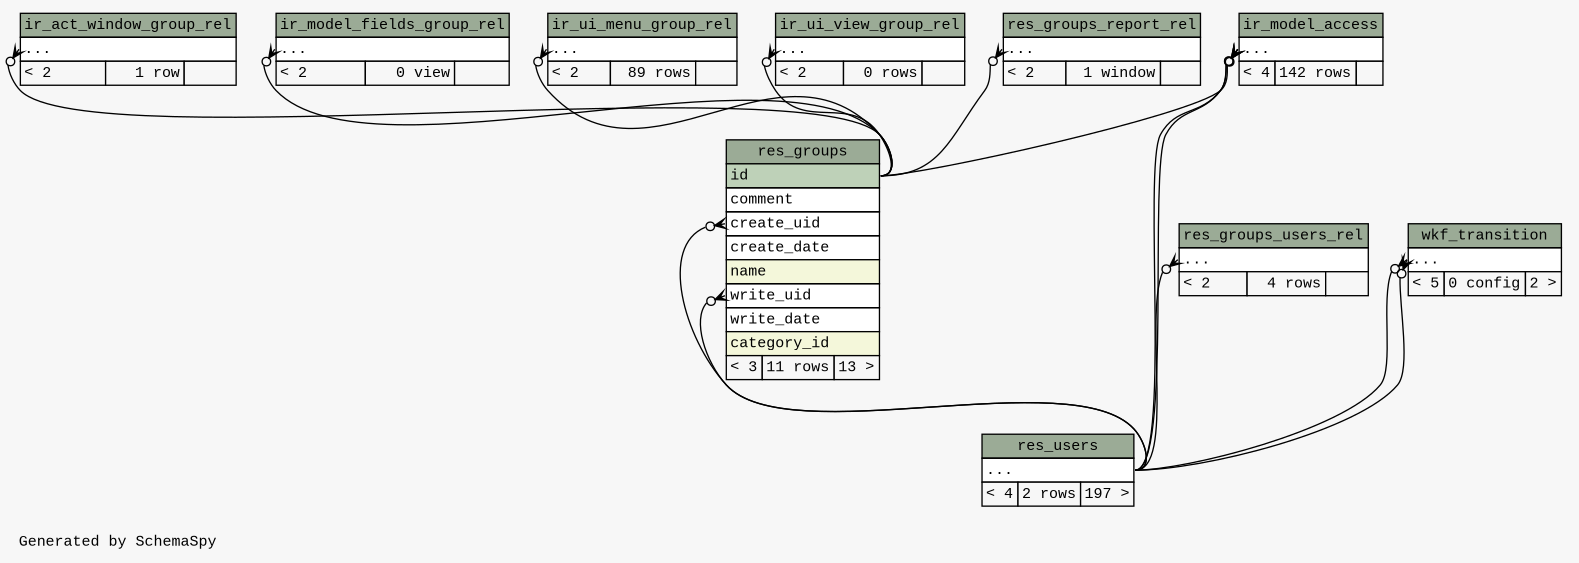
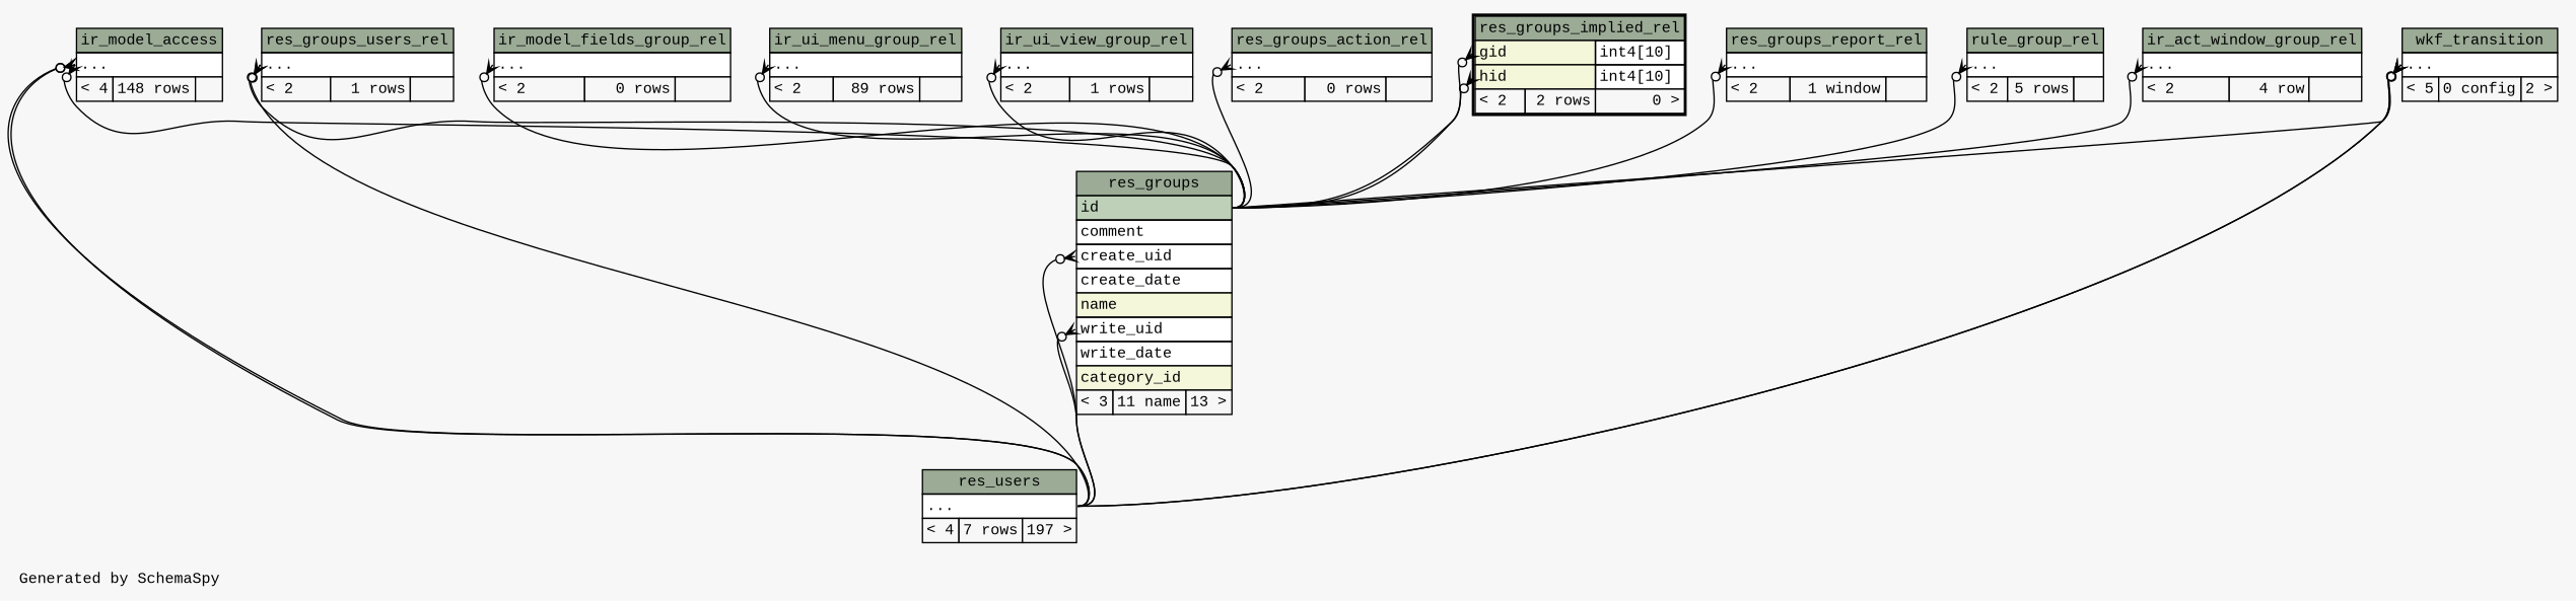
  digraph {
    bgcolor="#f7f7f7"
    fontname="Liberation Mono"
    fontsize=11
    label="\nGenerated by SchemaSpy"
    labeljust=l
    nodesep=0.18
    rankdir=TB
    ranksep=0.46
    node [fontname="Liberation Mono" fontsize=11 shape=plaintext]
    edge [arrowhead=none arrowsize=0.8 arrowtail=crowodot dir=back fontname="Liberation Mono" headport="id:e" tailport="elipses:w"]
-   n1 [label=<     <TABLE BORDER="0" CELLBORDER="1" CELLSPACING="0" BGCOLOR="#ffffff">       <TR><TD COLSPAN="3" BGCOLOR="#9bab96" ALIGN="CENTER">ir_act_window_group_rel</TD></TR>       <TR><TD PORT="elipses" COLSPAN="3" ALIGN="LEFT">...</TD></TR>       <TR><TD ALIGN="LEFT" BGCOLOR="#f7f7f7">&lt; 2</TD><TD ALIGN="RIGHT" BGCOLOR="#f7f7f7">1 row</TD><TD ALIGN="RIGHT" BGCOLOR="#f7f7f7">  </TD></TR>     </TABLE>>]
-   n2 [label=<     <TABLE BORDER="0" CELLBORDER="1" CELLSPACING="0" BGCOLOR="#ffffff">       <TR><TD COLSPAN="3" BGCOLOR="#9bab96" ALIGN="CENTER">res_groups</TD></TR>       <TR><TD PORT="id" COLSPAN="3" BGCOLOR="#bed1b8" ALIGN="LEFT">id</TD></TR>       <TR><TD PORT="comment" COLSPAN="3" ALIGN="LEFT">comment</TD></TR>       <TR><TD PORT="create_uid" COLSPAN="3" ALIGN="LEFT">create_uid</TD></TR>       <TR><TD PORT="create_date" COLSPAN="3" ALIGN="LEFT">create_date</TD></TR>       <TR><TD PORT="name" COLSPAN="3" BGCOLOR="#f4f7da" ALIGN="LEFT">name</TD></TR>       <TR><TD PORT="write_uid" COLSPAN="3" ALIGN="LEFT">write_uid</TD></TR>       <TR><TD PORT="write_date" COLSPAN="3" ALIGN="LEFT">write_date</TD></TR>       <TR><TD PORT="category_id" COLSPAN="3" BGCOLOR="#f4f7da" ALIGN="LEFT">category_id</TD></TR>       <TR><TD ALIGN="LEFT" BGCOLOR="#f7f7f7">&lt; 3</TD><TD ALIGN="RIGHT" BGCOLOR="#f7f7f7">11 rows</TD><TD ALIGN="RIGHT" BGCOLOR="#f7f7f7">13 &gt;</TD></TR>     </TABLE>>]
-   n3 [label=<     <TABLE BORDER="0" CELLBORDER="1" CELLSPACING="0" BGCOLOR="#ffffff">       <TR><TD COLSPAN="3" BGCOLOR="#9bab96" ALIGN="CENTER">res_users</TD></TR>       <TR><TD PORT="elipses" COLSPAN="3" ALIGN="LEFT">...</TD></TR>       <TR><TD ALIGN="LEFT" BGCOLOR="#f7f7f7">&lt; 4</TD><TD ALIGN="RIGHT" BGCOLOR="#f7f7f7">2 rows</TD><TD ALIGN="RIGHT" BGCOLOR="#f7f7f7">197 &gt;</TD></TR>     </TABLE>>]
-   n4 [label=<     <TABLE BORDER="0" CELLBORDER="1" CELLSPACING="0" BGCOLOR="#ffffff">       <TR><TD COLSPAN="3" BGCOLOR="#9bab96" ALIGN="CENTER">ir_model_access</TD></TR>       <TR><TD PORT="elipses" COLSPAN="3" ALIGN="LEFT">...</TD></TR>       <TR><TD ALIGN="LEFT" BGCOLOR="#f7f7f7">&lt; 4</TD><TD ALIGN="RIGHT" BGCOLOR="#f7f7f7">142 rows</TD><TD ALIGN="RIGHT" BGCOLOR="#f7f7f7">  </TD></TR>     </TABLE>>]
-   n5 [label=<     <TABLE BORDER="0" CELLBORDER="1" CELLSPACING="0" BGCOLOR="#ffffff">       <TR><TD COLSPAN="3" BGCOLOR="#9bab96" ALIGN="CENTER">ir_model_fields_group_rel</TD></TR>       <TR><TD PORT="elipses" COLSPAN="3" ALIGN="LEFT">...</TD></TR>       <TR><TD ALIGN="LEFT" BGCOLOR="#f7f7f7">&lt; 2</TD><TD ALIGN="RIGHT" BGCOLOR="#f7f7f7">0 view</TD><TD ALIGN="RIGHT" BGCOLOR="#f7f7f7">  </TD></TR>     </TABLE>>]
+   n1 [label=<     <TABLE BORDER="0" CELLBORDER="1" CELLSPACING="0" BGCOLOR="#ffffff">       <TR><TD COLSPAN="3" BGCOLOR="#9bab96" ALIGN="CENTER">ir_act_window_group_rel</TD></TR>       <TR><TD PORT="elipses" COLSPAN="3" ALIGN="LEFT">...</TD></TR>       <TR><TD ALIGN="LEFT" BGCOLOR="#f7f7f7">&lt; 2</TD><TD ALIGN="RIGHT" BGCOLOR="#f7f7f7">4 row</TD><TD ALIGN="RIGHT" BGCOLOR="#f7f7f7">  </TD></TR>     </TABLE>>]
+   n2 [label=<     <TABLE BORDER="0" CELLBORDER="1" CELLSPACING="0" BGCOLOR="#ffffff">       <TR><TD COLSPAN="3" BGCOLOR="#9bab96" ALIGN="CENTER">res_groups</TD></TR>       <TR><TD PORT="id" COLSPAN="3" BGCOLOR="#bed1b8" ALIGN="LEFT">id</TD></TR>       <TR><TD PORT="comment" COLSPAN="3" ALIGN="LEFT">comment</TD></TR>       <TR><TD PORT="create_uid" COLSPAN="3" ALIGN="LEFT">create_uid</TD></TR>       <TR><TD PORT="create_date" COLSPAN="3" ALIGN="LEFT">create_date</TD></TR>       <TR><TD PORT="name" COLSPAN="3" BGCOLOR="#f4f7da" ALIGN="LEFT">name</TD></TR>       <TR><TD PORT="write_uid" COLSPAN="3" ALIGN="LEFT">write_uid</TD></TR>       <TR><TD PORT="write_date" COLSPAN="3" ALIGN="LEFT">write_date</TD></TR>       <TR><TD PORT="category_id" COLSPAN="3" BGCOLOR="#f4f7da" ALIGN="LEFT">category_id</TD></TR>       <TR><TD ALIGN="LEFT" BGCOLOR="#f7f7f7">&lt; 3</TD><TD ALIGN="RIGHT" BGCOLOR="#f7f7f7">11 name</TD><TD ALIGN="RIGHT" BGCOLOR="#f7f7f7">13 &gt;</TD></TR>     </TABLE>>]
+   n3 [label=<     <TABLE BORDER="0" CELLBORDER="1" CELLSPACING="0" BGCOLOR="#ffffff">       <TR><TD COLSPAN="3" BGCOLOR="#9bab96" ALIGN="CENTER">res_users</TD></TR>       <TR><TD PORT="elipses" COLSPAN="3" ALIGN="LEFT">...</TD></TR>       <TR><TD ALIGN="LEFT" BGCOLOR="#f7f7f7">&lt; 4</TD><TD ALIGN="RIGHT" BGCOLOR="#f7f7f7">7 rows</TD><TD ALIGN="RIGHT" BGCOLOR="#f7f7f7">197 &gt;</TD></TR>     </TABLE>>]
+   n4 [label=<     <TABLE BORDER="0" CELLBORDER="1" CELLSPACING="0" BGCOLOR="#ffffff">       <TR><TD COLSPAN="3" BGCOLOR="#9bab96" ALIGN="CENTER">ir_model_access</TD></TR>       <TR><TD PORT="elipses" COLSPAN="3" ALIGN="LEFT">...</TD></TR>       <TR><TD ALIGN="LEFT" BGCOLOR="#f7f7f7">&lt; 4</TD><TD ALIGN="RIGHT" BGCOLOR="#f7f7f7">148 rows</TD><TD ALIGN="RIGHT" BGCOLOR="#f7f7f7">  </TD></TR>     </TABLE>>]
+   n5 [label=<     <TABLE BORDER="0" CELLBORDER="1" CELLSPACING="0" BGCOLOR="#ffffff">       <TR><TD COLSPAN="3" BGCOLOR="#9bab96" ALIGN="CENTER">ir_model_fields_group_rel</TD></TR>       <TR><TD PORT="elipses" COLSPAN="3" ALIGN="LEFT">...</TD></TR>       <TR><TD ALIGN="LEFT" BGCOLOR="#f7f7f7">&lt; 2</TD><TD ALIGN="RIGHT" BGCOLOR="#f7f7f7">0 rows</TD><TD ALIGN="RIGHT" BGCOLOR="#f7f7f7">  </TD></TR>     </TABLE>>]
    n6 [label=<     <TABLE BORDER="0" CELLBORDER="1" CELLSPACING="0" BGCOLOR="#ffffff">       <TR><TD COLSPAN="3" BGCOLOR="#9bab96" ALIGN="CENTER">ir_ui_menu_group_rel</TD></TR>       <TR><TD PORT="elipses" COLSPAN="3" ALIGN="LEFT">...</TD></TR>       <TR><TD ALIGN="LEFT" BGCOLOR="#f7f7f7">&lt; 2</TD><TD ALIGN="RIGHT" BGCOLOR="#f7f7f7">89 rows</TD><TD ALIGN="RIGHT" BGCOLOR="#f7f7f7">  </TD></TR>     </TABLE>>]
-   n7 [label=<     <TABLE BORDER="0" CELLBORDER="1" CELLSPACING="0" BGCOLOR="#ffffff">       <TR><TD COLSPAN="3" BGCOLOR="#9bab96" ALIGN="CENTER">ir_ui_view_group_rel</TD></TR>       <TR><TD PORT="elipses" COLSPAN="3" ALIGN="LEFT">...</TD></TR>       <TR><TD ALIGN="LEFT" BGCOLOR="#f7f7f7">&lt; 2</TD><TD ALIGN="RIGHT" BGCOLOR="#f7f7f7">0 rows</TD><TD ALIGN="RIGHT" BGCOLOR="#f7f7f7">  </TD></TR>     </TABLE>>]
+   n7 [label=<     <TABLE BORDER="0" CELLBORDER="1" CELLSPACING="0" BGCOLOR="#ffffff">       <TR><TD COLSPAN="3" BGCOLOR="#9bab96" ALIGN="CENTER">ir_ui_view_group_rel</TD></TR>       <TR><TD PORT="elipses" COLSPAN="3" ALIGN="LEFT">...</TD></TR>       <TR><TD ALIGN="LEFT" BGCOLOR="#f7f7f7">&lt; 2</TD><TD ALIGN="RIGHT" BGCOLOR="#f7f7f7">1 rows</TD><TD ALIGN="RIGHT" BGCOLOR="#f7f7f7">  </TD></TR>     </TABLE>>]
+   n8 [label=<     <TABLE BORDER="0" CELLBORDER="1" CELLSPACING="0" BGCOLOR="#ffffff">       <TR><TD COLSPAN="3" BGCOLOR="#9bab96" ALIGN="CENTER">res_groups_action_rel</TD></TR>       <TR><TD PORT="elipses" COLSPAN="3" ALIGN="LEFT">...</TD></TR>       <TR><TD ALIGN="LEFT" BGCOLOR="#f7f7f7">&lt; 2</TD><TD ALIGN="RIGHT" BGCOLOR="#f7f7f7">0 rows</TD><TD ALIGN="RIGHT" BGCOLOR="#f7f7f7">  </TD></TR>     </TABLE>>]
+   n9 [label=<     <TABLE BORDER="2" CELLBORDER="1" CELLSPACING="0" BGCOLOR="#ffffff">       <TR><TD COLSPAN="3" BGCOLOR="#9bab96" ALIGN="CENTER">res_groups_implied_rel</TD></TR>       <TR><TD PORT="gid" COLSPAN="2" BGCOLOR="#f4f7da" ALIGN="LEFT">gid</TD><TD PORT="gid.type" ALIGN="LEFT">int4[10]</TD></TR>       <TR><TD PORT="hid" COLSPAN="2" BGCOLOR="#f4f7da" ALIGN="LEFT">hid</TD><TD PORT="hid.type" ALIGN="LEFT">int4[10]</TD></TR>       <TR><TD ALIGN="LEFT" BGCOLOR="#f7f7f7">&lt; 2</TD><TD ALIGN="RIGHT" BGCOLOR="#f7f7f7">2 rows</TD><TD ALIGN="RIGHT" BGCOLOR="#f7f7f7">0 &gt;</TD></TR>     </TABLE>>]
    n10 [label=<     <TABLE BORDER="0" CELLBORDER="1" CELLSPACING="0" BGCOLOR="#ffffff">       <TR><TD COLSPAN="3" BGCOLOR="#9bab96" ALIGN="CENTER">res_groups_report_rel</TD></TR>       <TR><TD PORT="elipses" COLSPAN="3" ALIGN="LEFT">...</TD></TR>       <TR><TD ALIGN="LEFT" BGCOLOR="#f7f7f7">&lt; 2</TD><TD ALIGN="RIGHT" BGCOLOR="#f7f7f7">1 window</TD><TD ALIGN="RIGHT" BGCOLOR="#f7f7f7">  </TD></TR>     </TABLE>>]
-   n11 [label=<     <TABLE BORDER="0" CELLBORDER="1" CELLSPACING="0" BGCOLOR="#ffffff">       <TR><TD COLSPAN="3" BGCOLOR="#9bab96" ALIGN="CENTER">res_groups_users_rel</TD></TR>       <TR><TD PORT="elipses" COLSPAN="3" ALIGN="LEFT">...</TD></TR>       <TR><TD ALIGN="LEFT" BGCOLOR="#f7f7f7">&lt; 2</TD><TD ALIGN="RIGHT" BGCOLOR="#f7f7f7">4 rows</TD><TD ALIGN="RIGHT" BGCOLOR="#f7f7f7">  </TD></TR>     </TABLE>>]
+   n11 [label=<     <TABLE BORDER="0" CELLBORDER="1" CELLSPACING="0" BGCOLOR="#ffffff">       <TR><TD COLSPAN="3" BGCOLOR="#9bab96" ALIGN="CENTER">res_groups_users_rel</TD></TR>       <TR><TD PORT="elipses" COLSPAN="3" ALIGN="LEFT">...</TD></TR>       <TR><TD ALIGN="LEFT" BGCOLOR="#f7f7f7">&lt; 2</TD><TD ALIGN="RIGHT" BGCOLOR="#f7f7f7">1 rows</TD><TD ALIGN="RIGHT" BGCOLOR="#f7f7f7">  </TD></TR>     </TABLE>>]
+   n12 [label=<     <TABLE BORDER="0" CELLBORDER="1" CELLSPACING="0" BGCOLOR="#ffffff">       <TR><TD COLSPAN="3" BGCOLOR="#9bab96" ALIGN="CENTER">rule_group_rel</TD></TR>       <TR><TD PORT="elipses" COLSPAN="3" ALIGN="LEFT">...</TD></TR>       <TR><TD ALIGN="LEFT" BGCOLOR="#f7f7f7">&lt; 2</TD><TD ALIGN="RIGHT" BGCOLOR="#f7f7f7">5 rows</TD><TD ALIGN="RIGHT" BGCOLOR="#f7f7f7">  </TD></TR>     </TABLE>>]
    n13 [label=<     <TABLE BORDER="0" CELLBORDER="1" CELLSPACING="0" BGCOLOR="#ffffff">       <TR><TD COLSPAN="3" BGCOLOR="#9bab96" ALIGN="CENTER">wkf_transition</TD></TR>       <TR><TD PORT="elipses" COLSPAN="3" ALIGN="LEFT">...</TD></TR>       <TR><TD ALIGN="LEFT" BGCOLOR="#f7f7f7">&lt; 5</TD><TD ALIGN="RIGHT" BGCOLOR="#f7f7f7">0 config</TD><TD ALIGN="RIGHT" BGCOLOR="#f7f7f7">2 &gt;</TD></TR>     </TABLE>>]
    n1 -> n2
    n2 -> n3 [headport="elipses:e" tailport="create_uid:w"]
    n2 -> n3 [headport="elipses:e" tailport="write_uid:w"]
    n4 -> n2
    n4 -> n3 [headport="elipses:e"]
    n4 -> n3 [headport="elipses:e"]
    n5 -> n2
    n6 -> n2
    n7 -> n2
+   n8 -> n2
+   n9 -> n2 [tailport="gid:w"]
+   n9 -> n2 [tailport="hid:w"]
    n10 -> n2
+   n11 -> n2
    n11 -> n3 [headport="elipses:e"]
+   n12 -> n2
+   n13 -> n2
    n13 -> n3 [headport="elipses:e"]
    n13 -> n3 [headport="elipses:e"]
  }
